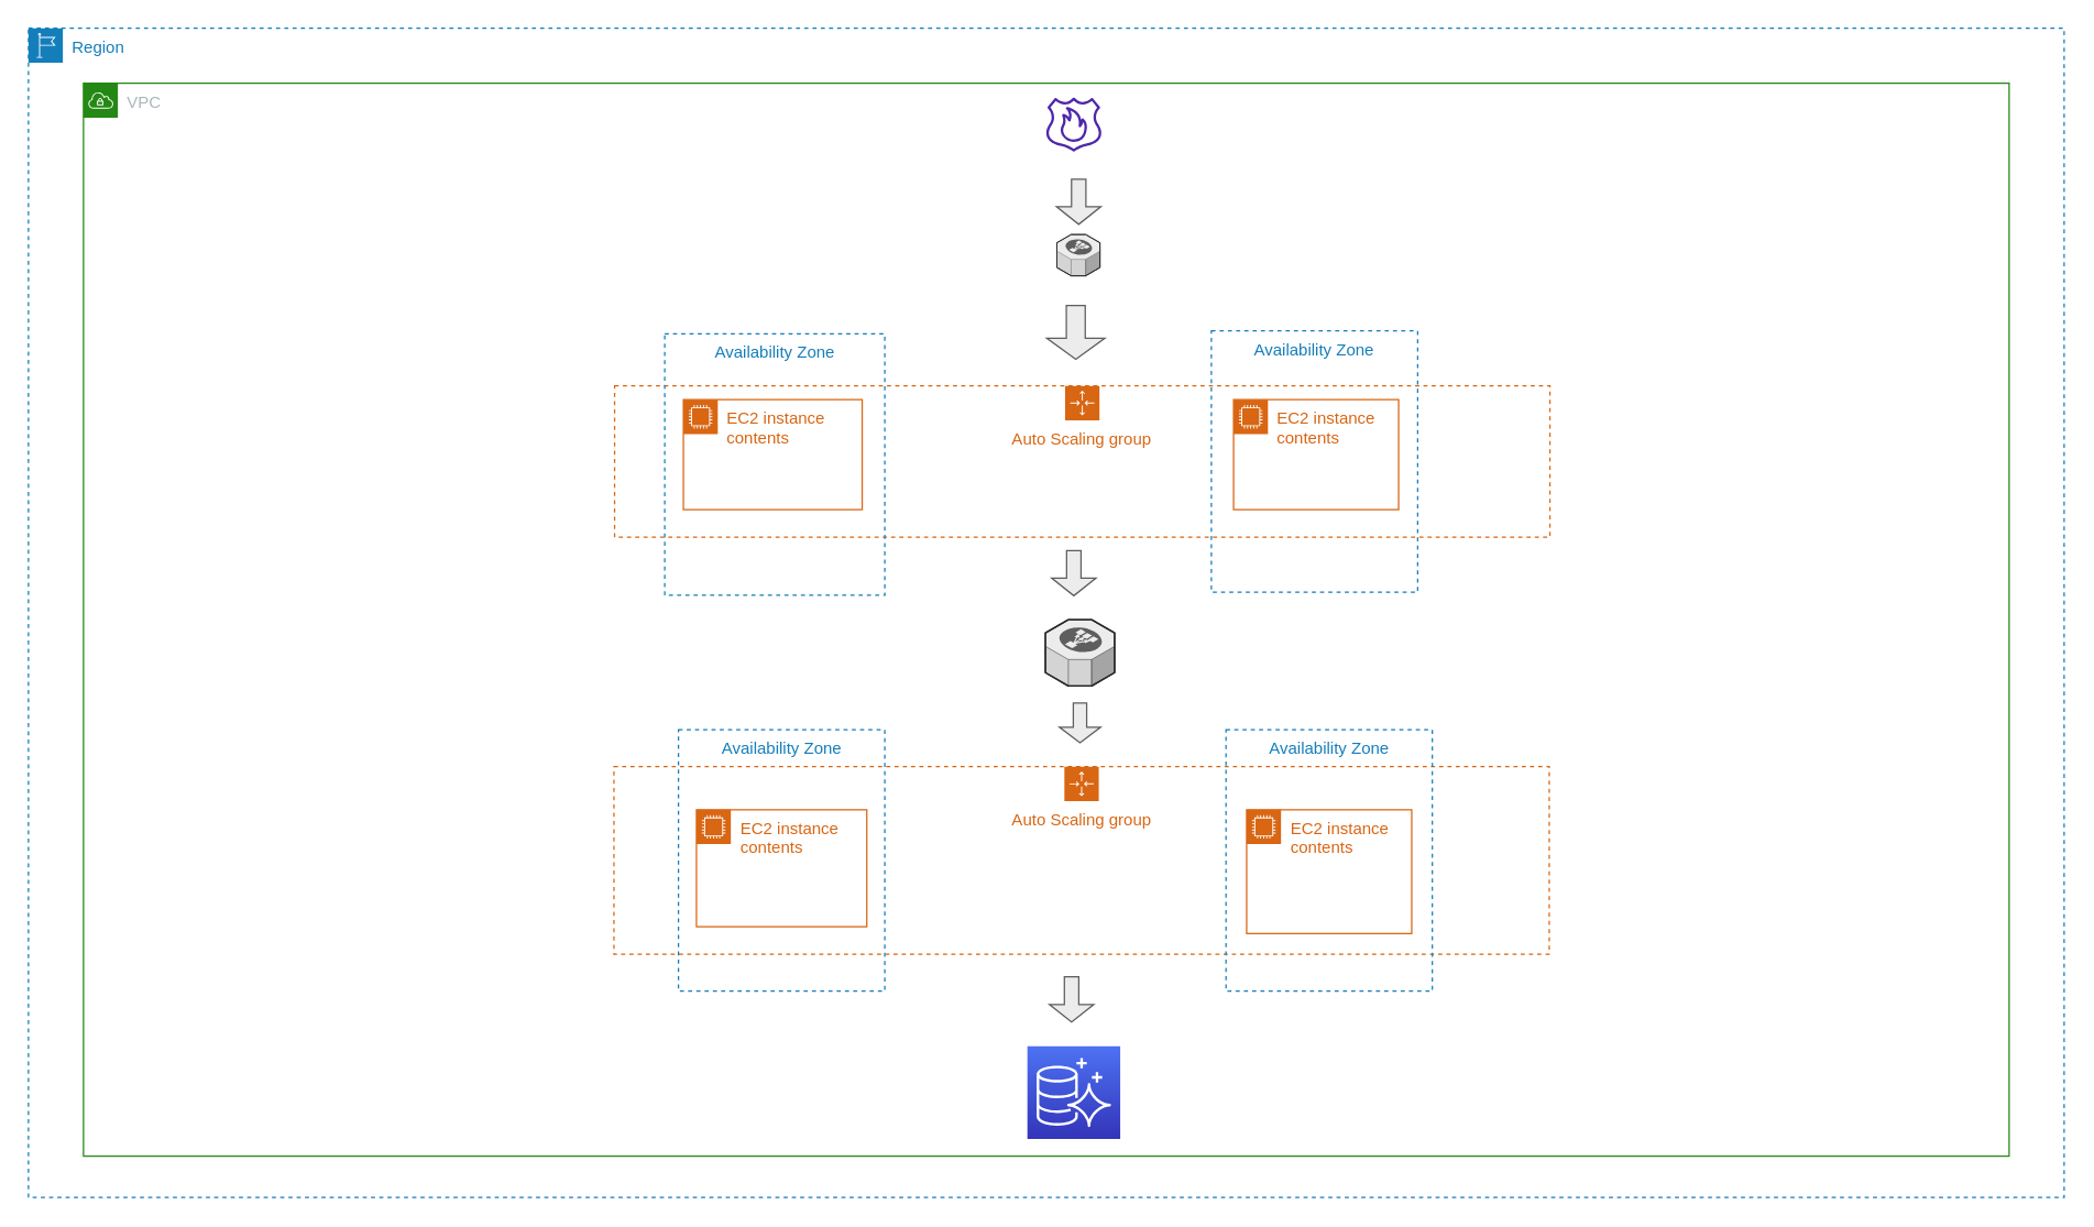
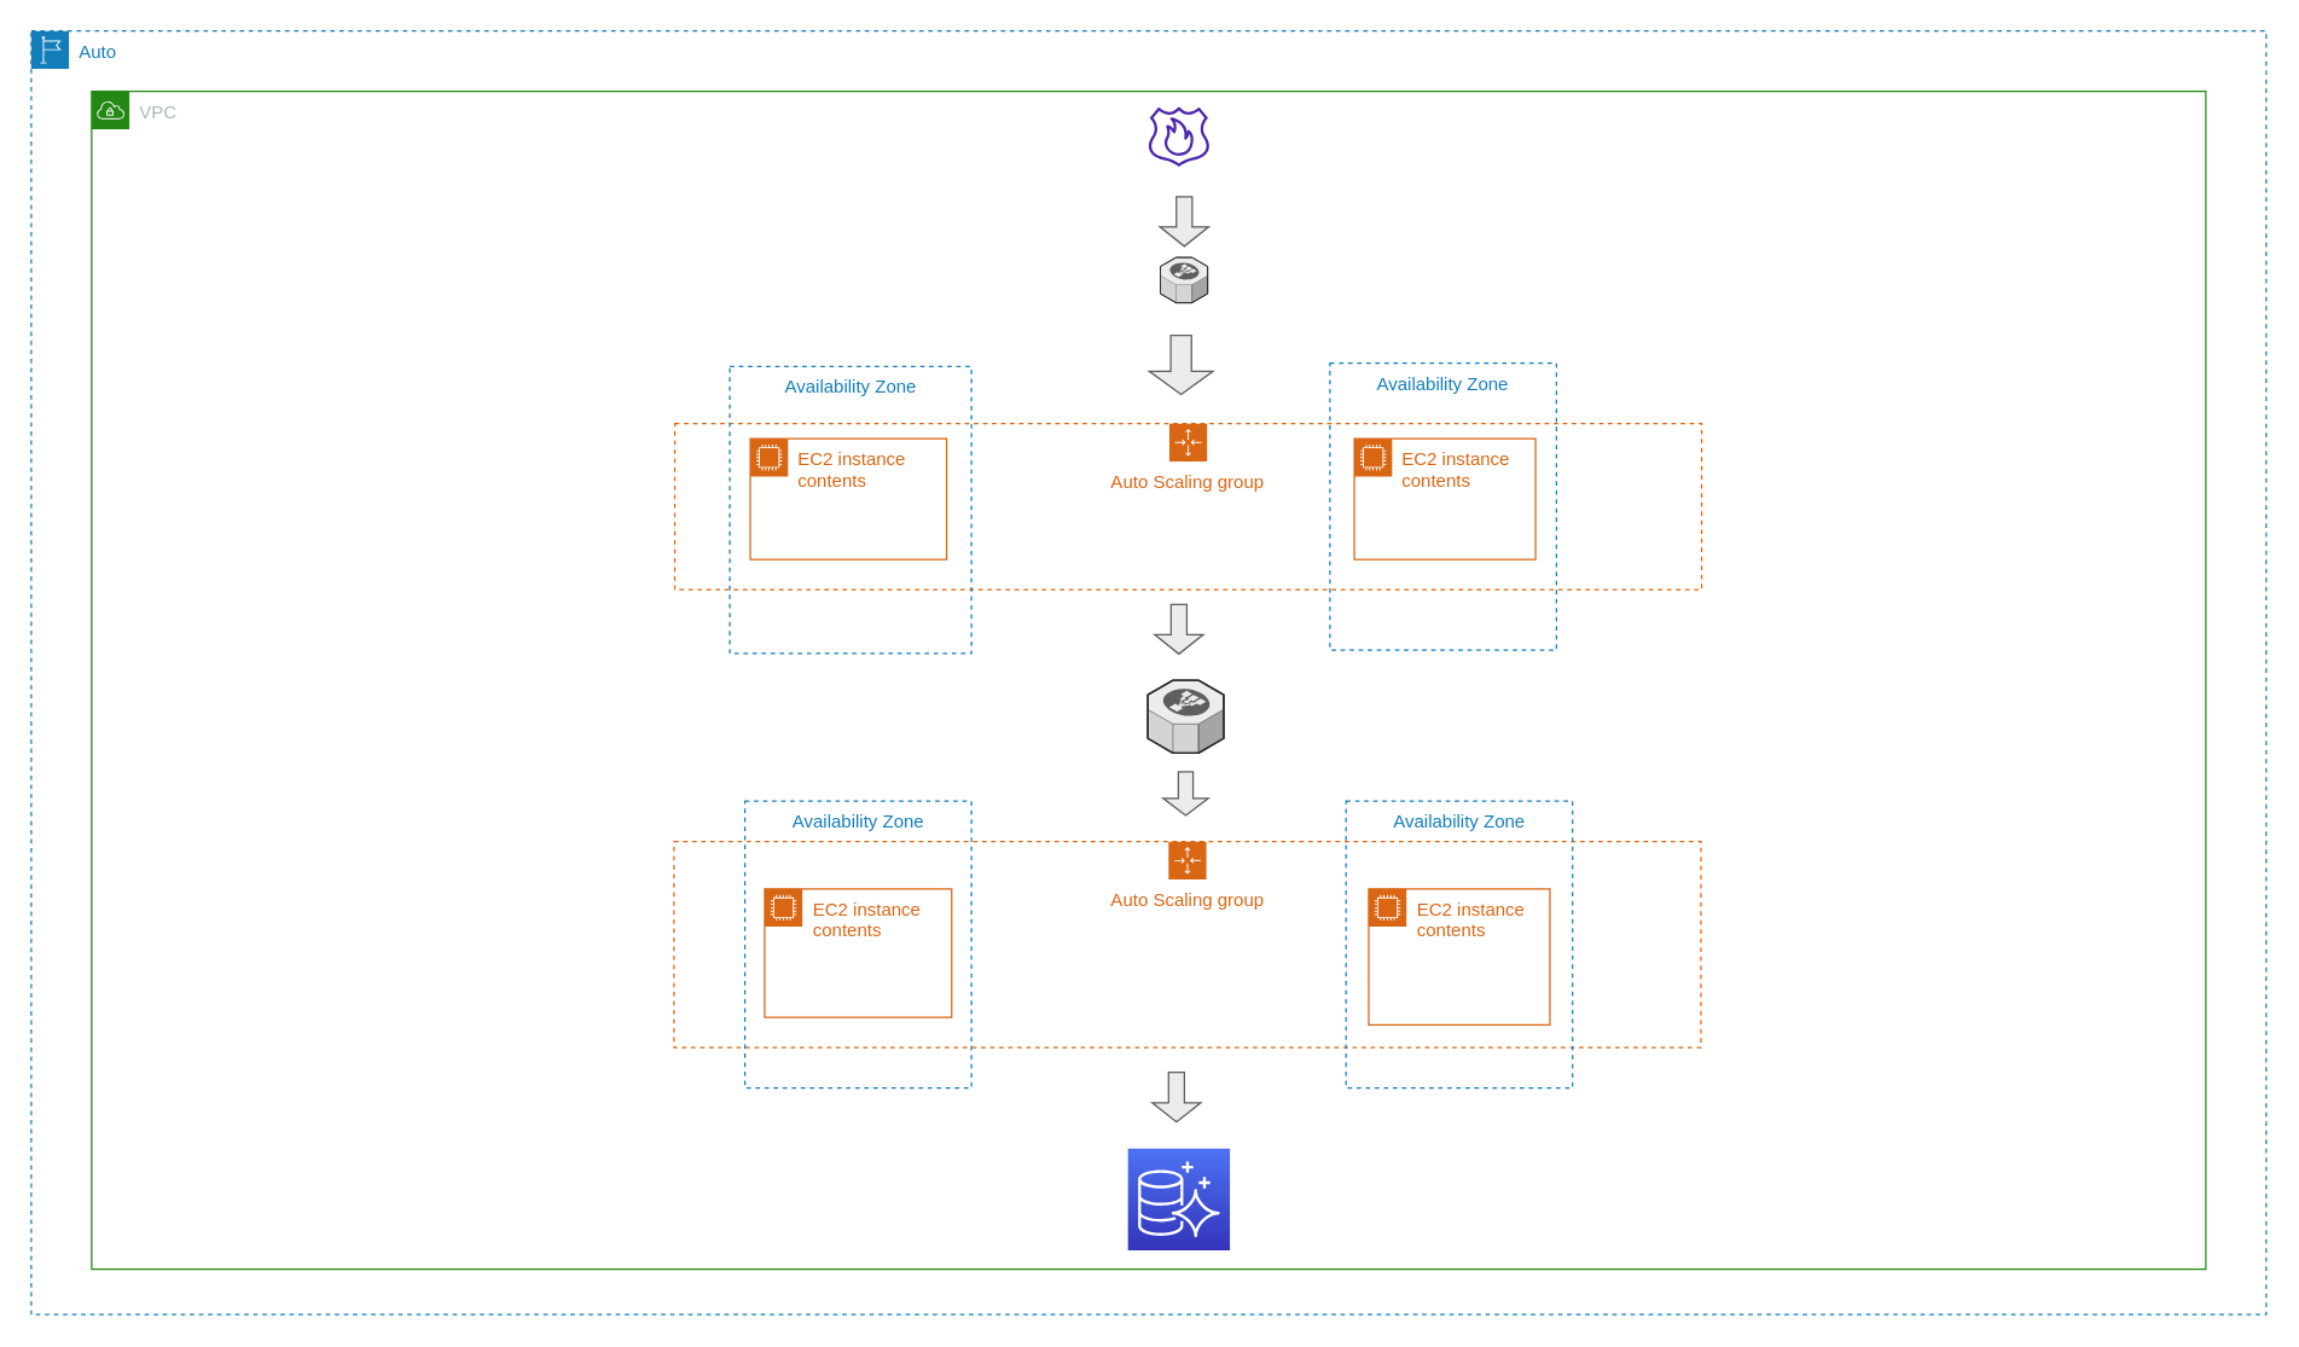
  <mxCell id="0" />
  <mxCell id="1" parent="0" />
- <mxCell id="2" value="Region" style="points=[[0,0],[0.25,0],[0.5,0],[0.75,0],[1,0],[1,0.25],[1,0.5],[1,0.75],[1,1],[0.75,1],[0.5,1],[0.25,1],[0,1],[0,0.75],[0,0.5],[0,0.25]];outlineConnect=0;gradientColor=none;html=1;whiteSpace=wrap;fontSize=12;fontStyle=0;container=1;pointerEvents=0;collapsible=0;recursiveResize=0;shape=mxgraph.aws4.group;grIcon=mxgraph.aws4.group_region;strokeColor=#147EBA;fillColor=none;verticalAlign=top;align=left;spacingLeft=30;fontColor=#147EBA;dashed=1;" vertex="1" parent="1"><mxGeometry x="20" y="20" width="1480" height="850" as="geometry" /></mxCell>
+ <mxCell id="2" value="Auto" style="points=[[0,0],[0.25,0],[0.5,0],[0.75,0],[1,0],[1,0.25],[1,0.5],[1,0.75],[1,1],[0.75,1],[0.5,1],[0.25,1],[0,1],[0,0.75],[0,0.5],[0,0.25]];outlineConnect=0;gradientColor=none;html=1;whiteSpace=wrap;fontSize=12;fontStyle=0;container=1;pointerEvents=0;collapsible=0;recursiveResize=0;shape=mxgraph.aws4.group;grIcon=mxgraph.aws4.group_region;strokeColor=#147EBA;fillColor=none;verticalAlign=top;align=left;spacingLeft=30;fontColor=#147EBA;dashed=1;" vertex="1" parent="1"><mxGeometry x="20" y="20" width="1480" height="850" as="geometry" /></mxCell>
  <mxCell id="3" value="VPC" style="points=[[0,0],[0.25,0],[0.5,0],[0.75,0],[1,0],[1,0.25],[1,0.5],[1,0.75],[1,1],[0.75,1],[0.5,1],[0.25,1],[0,1],[0,0.75],[0,0.5],[0,0.25]];outlineConnect=0;gradientColor=none;html=1;whiteSpace=wrap;fontSize=12;fontStyle=0;container=1;pointerEvents=0;collapsible=0;recursiveResize=0;shape=mxgraph.aws4.group;grIcon=mxgraph.aws4.group_vpc;strokeColor=#248814;fillColor=none;verticalAlign=top;align=left;spacingLeft=30;fontColor=#AAB7B8;dashed=0;" vertex="1" parent="1"><mxGeometry x="60" width="1400" height="780" as="geometry" y="60" /></mxCell>
  <mxCell id="4" value="" style="sketch=0;outlineConnect=0;fontColor=#232F3E;gradientColor=none;fillColor=#4D27AA;strokeColor=none;dashed=0;verticalLabelPosition=bottom;verticalAlign=top;align=center;html=1;fontSize=12;fontStyle=0;aspect=fixed;pointerEvents=1;shape=mxgraph.aws4.route_53_resolver_dns_firewall;" vertex="1" parent="3"><mxGeometry x="700" y="10" width="40" height="40" as="geometry" /></mxCell>
  <mxCell id="5" value="EC2 instance contents" style="points=[[0,0],[0.25,0],[0.5,0],[0.75,0],[1,0],[1,0.25],[1,0.5],[1,0.75],[1,1],[0.75,1],[0.5,1],[0.25,1],[0,1],[0,0.75],[0,0.5],[0,0.25]];outlineConnect=0;gradientColor=none;html=1;whiteSpace=wrap;fontSize=12;fontStyle=0;container=1;pointerEvents=0;collapsible=0;recursiveResize=0;shape=mxgraph.aws4.group;grIcon=mxgraph.aws4.group_ec2_instance_contents;strokeColor=#D86613;fillColor=none;verticalAlign=top;align=left;spacingLeft=30;fontColor=#D86613;dashed=0;" vertex="1" parent="3"><mxGeometry x="445.65" y="528.12" width="123.85" height="85" as="geometry" /></mxCell>
  <mxCell id="6" value="EC2 instance contents" style="points=[[0,0],[0.25,0],[0.5,0],[0.75,0],[1,0],[1,0.25],[1,0.5],[1,0.75],[1,1],[0.75,1],[0.5,1],[0.25,1],[0,1],[0,0.75],[0,0.5],[0,0.25]];outlineConnect=0;gradientColor=none;html=1;whiteSpace=wrap;fontSize=12;fontStyle=0;container=1;pointerEvents=0;collapsible=0;recursiveResize=0;shape=mxgraph.aws4.group;grIcon=mxgraph.aws4.group_ec2_instance_contents;strokeColor=#D86613;fillColor=none;verticalAlign=top;align=left;spacingLeft=30;fontColor=#D86613;dashed=0;" vertex="1" parent="3"><mxGeometry x="845.65" y="528.12" width="120" height="90" as="geometry" /></mxCell>
  <mxCell id="7" value="" style="verticalLabelPosition=bottom;html=1;verticalAlign=top;strokeWidth=1;align=center;outlineConnect=0;dashed=0;outlineConnect=0;shape=mxgraph.aws3d.elasticLoadBalancing;fillColor=#ECECEC;strokeColor=#5E5E5E;aspect=fixed;" vertex="1" parent="3"><mxGeometry x="707.7" y="110" width="31.3" height="30" as="geometry" /></mxCell>
  <mxCell id="8" value="" style="verticalLabelPosition=bottom;html=1;verticalAlign=top;strokeWidth=1;align=center;outlineConnect=0;dashed=0;outlineConnect=0;shape=mxgraph.aws3d.elasticLoadBalancing;fillColor=#ECECEC;strokeColor=#5E5E5E;aspect=fixed;" vertex="1" parent="3"><mxGeometry x="699.37" y="390" width="50.26" height="48.17" as="geometry" /></mxCell>
  <mxCell id="9" value="Auto Scaling group" style="points=[[0,0],[0.25,0],[0.5,0],[0.75,0],[1,0],[1,0.25],[1,0.5],[1,0.75],[1,1],[0.75,1],[0.5,1],[0.25,1],[0,1],[0,0.75],[0,0.5],[0,0.25]];outlineConnect=0;gradientColor=none;html=1;whiteSpace=wrap;fontSize=12;fontStyle=0;container=1;pointerEvents=0;collapsible=0;recursiveResize=0;shape=mxgraph.aws4.groupCenter;grIcon=mxgraph.aws4.group_auto_scaling_group;grStroke=1;strokeColor=#D86613;fillColor=none;verticalAlign=top;align=center;fontColor=#D86613;dashed=1;spacingTop=25;" vertex="1" parent="3"><mxGeometry x="386.15" y="220" width="680" height="110" as="geometry" /></mxCell>
  <mxCell id="10" value="EC2 instance contents" style="points=[[0,0],[0.25,0],[0.5,0],[0.75,0],[1,0],[1,0.25],[1,0.5],[1,0.75],[1,1],[0.75,1],[0.5,1],[0.25,1],[0,1],[0,0.75],[0,0.5],[0,0.25]];outlineConnect=0;gradientColor=none;html=1;whiteSpace=wrap;fontSize=12;fontStyle=0;container=1;pointerEvents=0;collapsible=0;recursiveResize=0;shape=mxgraph.aws4.group;grIcon=mxgraph.aws4.group_ec2_instance_contents;strokeColor=#D86613;fillColor=none;verticalAlign=top;align=left;spacingLeft=30;fontColor=#D86613;dashed=0;" vertex="1" parent="9"><mxGeometry x="50" y="10" width="130" height="80" as="geometry" /></mxCell>
  <mxCell id="11" value="EC2 instance contents" style="points=[[0,0],[0.25,0],[0.5,0],[0.75,0],[1,0],[1,0.25],[1,0.5],[1,0.75],[1,1],[0.75,1],[0.5,1],[0.25,1],[0,1],[0,0.75],[0,0.5],[0,0.25]];outlineConnect=0;gradientColor=none;html=1;whiteSpace=wrap;fontSize=12;fontStyle=0;container=1;pointerEvents=0;collapsible=0;recursiveResize=0;shape=mxgraph.aws4.group;grIcon=mxgraph.aws4.group_ec2_instance_contents;strokeColor=#D86613;fillColor=none;verticalAlign=top;align=left;spacingLeft=30;fontColor=#D86613;dashed=0;" vertex="1" parent="9"><mxGeometry x="450" y="10" width="120" height="80" as="geometry" /></mxCell>
  <mxCell id="12" value="Auto Scaling group" style="points=[[0,0],[0.25,0],[0.5,0],[0.75,0],[1,0],[1,0.25],[1,0.5],[1,0.75],[1,1],[0.75,1],[0.5,1],[0.25,1],[0,1],[0,0.75],[0,0.5],[0,0.25]];outlineConnect=0;gradientColor=none;html=1;whiteSpace=wrap;fontSize=12;fontStyle=0;container=1;pointerEvents=0;collapsible=0;recursiveResize=0;shape=mxgraph.aws4.groupCenter;grIcon=mxgraph.aws4.group_auto_scaling_group;grStroke=1;strokeColor=#D86613;fillColor=none;verticalAlign=top;align=center;fontColor=#D86613;dashed=1;spacingTop=25;" vertex="1" parent="3"><mxGeometry x="385.65" y="496.87" width="680" height="136.25" as="geometry" /></mxCell>
  <mxCell id="13" value="Availability Zone" style="fillColor=none;strokeColor=#147EBA;dashed=1;verticalAlign=top;fontStyle=0;fontColor=#147EBA;whiteSpace=wrap;html=1;" vertex="1" parent="3"><mxGeometry x="422.58" y="182.26" width="160" height="190" as="geometry" /></mxCell>
  <mxCell id="14" value="Availability Zone" style="fillColor=none;strokeColor=#147EBA;dashed=1;verticalAlign=top;fontStyle=0;fontColor=#147EBA;whiteSpace=wrap;html=1;" vertex="1" parent="3"><mxGeometry x="820" y="180" width="150" height="190" as="geometry" /></mxCell>
  <mxCell id="15" value="" style="sketch=0;points=[[0,0,0],[0.25,0,0],[0.5,0,0],[0.75,0,0],[1,0,0],[0,1,0],[0.25,1,0],[0.5,1,0],[0.75,1,0],[1,1,0],[0,0.25,0],[0,0.5,0],[0,0.75,0],[1,0.25,0],[1,0.5,0],[1,0.75,0]];outlineConnect=0;fontColor=#232F3E;gradientColor=#4D72F3;gradientDirection=north;fillColor=#3334B9;strokeColor=#ffffff;dashed=0;verticalLabelPosition=bottom;verticalAlign=top;align=center;html=1;fontSize=12;fontStyle=0;aspect=fixed;shape=mxgraph.aws4.resourceIcon;resIcon=mxgraph.aws4.aurora;" vertex="1" parent="3"><mxGeometry x="686.25" y="700" width="67.5" height="67.5" as="geometry" /></mxCell>
  <mxCell id="16" value="" style="shape=singleArrow;whiteSpace=wrap;html=1;arrowWidth=0.325;arrowSize=0.391;verticalAlign=top;fillColor=#ECECEC;strokeColor=#5E5E5E;strokeWidth=1;dashed=0;rotation=90;" vertex="1" parent="3"><mxGeometry x="701.94" y="160" width="39" height="42.26" as="geometry" /></mxCell>
  <mxCell id="17" value="" style="shape=singleArrow;whiteSpace=wrap;html=1;arrowWidth=0.325;arrowSize=0.391;verticalAlign=top;fillColor=#ECECEC;strokeColor=#5E5E5E;strokeWidth=1;dashed=0;rotation=90;" vertex="1" parent="3"><mxGeometry x="701.94" y="650" width="32.87" height="32.26" as="geometry" /></mxCell>
  <mxCell id="18" value="" style="shape=singleArrow;whiteSpace=wrap;html=1;arrowWidth=0.325;arrowSize=0.391;verticalAlign=top;fillColor=#ECECEC;strokeColor=#5E5E5E;strokeWidth=1;dashed=0;rotation=90;" vertex="1" parent="3"><mxGeometry x="710" y="450" width="29" height="30" as="geometry" /></mxCell>
  <mxCell id="19" value="Availability Zone" style="fillColor=none;strokeColor=#147EBA;dashed=1;verticalAlign=top;fontStyle=0;fontColor=#147EBA;whiteSpace=wrap;html=1;" vertex="1" parent="3"><mxGeometry x="432.58" y="470" width="150" height="190" as="geometry" /></mxCell>
  <mxCell id="20" value="Availability Zone" style="fillColor=none;strokeColor=#147EBA;dashed=1;verticalAlign=top;fontStyle=0;fontColor=#147EBA;whiteSpace=wrap;html=1;" vertex="1" parent="3"><mxGeometry x="830.65" y="470" width="150" height="190" as="geometry" /></mxCell>
  <mxCell id="21" value="" style="shape=singleArrow;whiteSpace=wrap;html=1;arrowWidth=0.325;arrowSize=0.391;verticalAlign=top;fillColor=#ECECEC;strokeColor=#5E5E5E;strokeWidth=1;dashed=0;rotation=90;" vertex="1" parent="3"><mxGeometry x="707.13" y="70" width="32.87" height="32.26" as="geometry" /></mxCell>
  <mxCell id="22" value="" style="shape=singleArrow;whiteSpace=wrap;html=1;arrowWidth=0.325;arrowSize=0.391;verticalAlign=top;fillColor=#ECECEC;strokeColor=#5E5E5E;strokeWidth=1;dashed=0;rotation=90;" vertex="1" parent="3"><mxGeometry x="703.57" y="340" width="32.87" height="32.26" as="geometry" /></mxCell>
